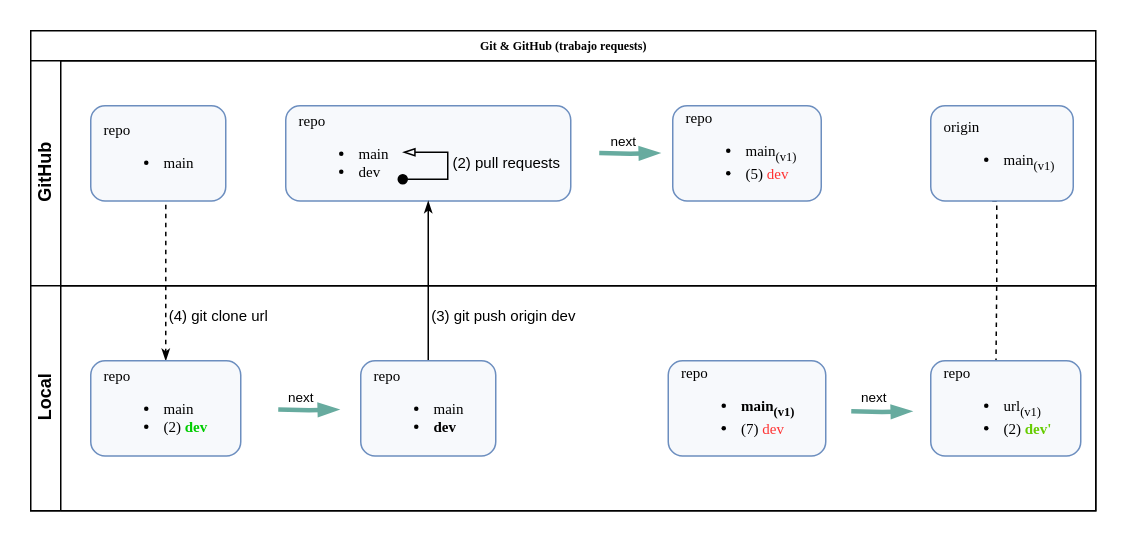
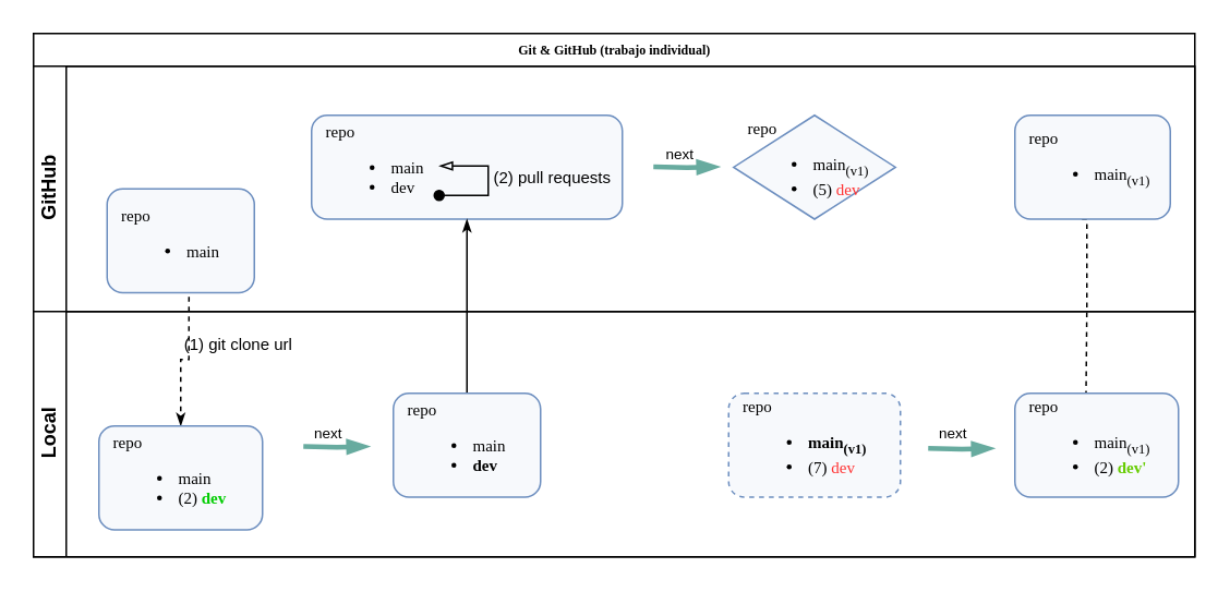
  <mxCell id="0" />
  <mxCell id="1" parent="0" />
- <mxCell id="2" value="Git &amp;amp; GitHub (trabajo requests)" style="swimlane;html=1;childLayout=stackLayout;horizontal=1;startSize=20;horizontalStack=0;rounded=0;shadow=0;labelBackgroundColor=none;strokeWidth=1;fontFamily=Verdana;fontSize=8;align=center;" parent="1" vertex="1"><mxGeometry x="20" y="20" width="710" height="320" as="geometry" /></mxCell>
+ <mxCell id="2" value="Git &amp;amp; GitHub (trabajo individual)" style="swimlane;html=1;childLayout=stackLayout;horizontal=1;startSize=20;horizontalStack=0;rounded=0;shadow=0;labelBackgroundColor=none;strokeWidth=1;fontFamily=Verdana;fontSize=8;align=center;" parent="1" vertex="1"><mxGeometry x="20" y="20" width="710" height="320" as="geometry" /></mxCell>
  <mxCell id="3" style="edgeStyle=orthogonalEdgeStyle;rounded=0;html=1;labelBackgroundColor=none;startArrow=none;startFill=0;startSize=5;endArrow=classicThin;endFill=1;endSize=5;jettySize=auto;orthogonalLoop=1;strokeWidth=1;fontFamily=Verdana;fontSize=8;entryX=0.5;entryY=0;entryDx=0;entryDy=0;exitX=0.556;exitY=0.945;exitDx=0;exitDy=0;exitPerimeter=0;dashed=1;" parent="2" source="6" target="12" edge="1"><mxGeometry relative="1" as="geometry"><mxPoint x="85.0" y="220" as="targetPoint" /><mxPoint x="90" y="120" as="sourcePoint" /></mxGeometry></mxCell>
  <mxCell id="4" value="GitHub" style="swimlane;html=1;startSize=20;horizontal=0;" parent="2" vertex="1"><mxGeometry y="20" width="710" height="150" as="geometry" /></mxCell>
  <mxCell id="5" value="repo&lt;br&gt;&lt;ul&gt;&lt;li&gt;main&lt;/li&gt;&lt;li&gt;dev&lt;/li&gt;&lt;/ul&gt;" style="rounded=1;whiteSpace=wrap;html=1;shadow=0;labelBackgroundColor=none;strokeWidth=1;fontFamily=Verdana;fontSize=10;align=left;spacingLeft=7;fillColor=#F7F9FC;strokeColor=#6c8ebf;" parent="4" vertex="1"><mxGeometry x="170" y="30" width="190" height="63.5" as="geometry" /></mxCell>
- <mxCell id="6" value="repo&lt;br style=&quot;font-size: 10px&quot;&gt;&lt;ul style=&quot;font-size: 10px&quot;&gt;&lt;li style=&quot;font-size: 10px&quot;&gt;&lt;span style=&quot;font-size: 10px&quot;&gt;main&lt;/span&gt;&lt;/li&gt;&lt;/ul&gt;" style="rounded=1;whiteSpace=wrap;html=1;shadow=0;labelBackgroundColor=none;strokeWidth=1;fontFamily=Verdana;fontSize=10;align=left;spacingLeft=7;fillColor=#F7F9FC;strokeColor=#6c8ebf;" parent="4" vertex="1"><mxGeometry x="40" y="30" width="90" height="63.5" as="geometry" /></mxCell>
+ <mxCell id="6" value="repo&lt;br style=&quot;font-size: 10px&quot;&gt;&lt;ul style=&quot;font-size: 10px&quot;&gt;&lt;li style=&quot;font-size: 10px&quot;&gt;&lt;span style=&quot;font-size: 10px&quot;&gt;main&lt;/span&gt;&lt;/li&gt;&lt;/ul&gt;" style="rounded=1;whiteSpace=wrap;html=1;shadow=0;labelBackgroundColor=none;strokeWidth=1;fontFamily=Verdana;fontSize=10;align=left;spacingLeft=7;fillColor=#F7F9FC;strokeColor=#6c8ebf;" parent="4" vertex="1"><mxGeometry x="45" y="75" width="90" height="63.5" as="geometry" /></mxCell>
  <mxCell id="7" value="" style="endArrow=blockThin;html=1;rounded=0;fontSize=10;strokeWidth=1;endFill=0;startArrow=oval;startFill=1;" parent="4" edge="1"><mxGeometry width="50" height="50" relative="1" as="geometry"><mxPoint x="248" y="79" as="sourcePoint" /><mxPoint x="248" y="61" as="targetPoint" /><Array as="points"><mxPoint x="278" y="79" /><mxPoint x="278" y="61" /></Array></mxGeometry></mxCell>
  <mxCell id="8" value="(2) pull requests" style="text;html=1;align=center;verticalAlign=middle;resizable=0;points=[];autosize=1;strokeColor=none;fillColor=none;fontSize=10;" parent="4" vertex="1"><mxGeometry x="272" y="58" width="90" height="20" as="geometry" /></mxCell>
  <mxCell id="9" style="edgeStyle=orthogonalEdgeStyle;rounded=0;orthogonalLoop=1;jettySize=auto;html=1;fontColor=#66CC00;startArrow=none;startFill=0;endArrow=blockThin;endFill=1;startSize=2;endSize=6;strokeColor=#67AB9F;strokeWidth=3;" parent="4" edge="1"><mxGeometry relative="1" as="geometry"><mxPoint x="419.0" y="61.46" as="targetPoint" /><mxPoint x="379" y="61.46" as="sourcePoint" /></mxGeometry></mxCell>
  <mxCell id="10" value="&lt;font style=&quot;font-size: 9px&quot;&gt;next&lt;/font&gt;" style="text;html=1;align=center;verticalAlign=middle;resizable=0;points=[];autosize=1;strokeColor=none;fillColor=none;" vertex="1" parent="4"><mxGeometry x="380" y="43" width="30" height="20" as="geometry" /></mxCell>
  <mxCell id="11" value="Local" style="swimlane;html=1;startSize=20;horizontal=0;" parent="2" vertex="1"><mxGeometry y="170" width="710" height="150" as="geometry" /></mxCell>
- <mxCell id="12" value="repo&lt;br style=&quot;font-size: 10px&quot;&gt;&lt;ul style=&quot;font-size: 10px&quot;&gt;&lt;li style=&quot;font-size: 10px&quot;&gt;&lt;span style=&quot;font-size: 10px&quot;&gt;main&lt;/span&gt;&lt;/li&gt;&lt;li style=&quot;font-size: 10px&quot;&gt;&lt;span style=&quot;font-size: 10px&quot;&gt;(2) &lt;font color=&quot;#00cc00&quot; style=&quot;font-weight: bold&quot;&gt;dev&lt;/font&gt;&lt;/span&gt;&lt;/li&gt;&lt;/ul&gt;" style="rounded=1;whiteSpace=wrap;html=1;shadow=0;labelBackgroundColor=none;strokeWidth=1;fontFamily=Verdana;fontSize=10;align=left;spacingLeft=7;fillColor=#F7F9FC;strokeColor=#6c8ebf;" parent="11" vertex="1"><mxGeometry x="40" y="50" width="100" height="63.5" as="geometry" /></mxCell>
- <mxCell id="13" value="&lt;font style=&quot;font-size: 10px&quot;&gt;(4) git clone url&lt;/font&gt;" style="text;html=1;align=center;verticalAlign=middle;resizable=0;points=[];autosize=1;strokeColor=none;fillColor=none;" parent="11" vertex="1"><mxGeometry x="85" y="10" width="80" height="20" as="geometry" /></mxCell>
- <mxCell id="14" value="&lt;font style=&quot;font-size: 10px&quot;&gt;(3) git push origin dev&lt;/font&gt;" style="text;html=1;align=center;verticalAlign=middle;resizable=0;points=[];autosize=1;strokeColor=none;fillColor=none;" parent="11" vertex="1"><mxGeometry x="260" y="10" width="110" height="20" as="geometry" /></mxCell>
+ <mxCell id="12" value="repo&lt;br style=&quot;font-size: 10px&quot;&gt;&lt;ul style=&quot;font-size: 10px&quot;&gt;&lt;li style=&quot;font-size: 10px&quot;&gt;&lt;span style=&quot;font-size: 10px&quot;&gt;main&lt;/span&gt;&lt;/li&gt;&lt;li style=&quot;font-size: 10px&quot;&gt;&lt;span style=&quot;font-size: 10px&quot;&gt;(2) &lt;font color=&quot;#00cc00&quot; style=&quot;font-weight: bold&quot;&gt;dev&lt;/font&gt;&lt;/span&gt;&lt;/li&gt;&lt;/ul&gt;" style="rounded=1;whiteSpace=wrap;html=1;shadow=0;labelBackgroundColor=none;strokeWidth=1;fontFamily=Verdana;fontSize=10;align=left;spacingLeft=7;fillColor=#F7F9FC;strokeColor=#6c8ebf;" parent="11" vertex="1"><mxGeometry x="40" y="70" width="100" height="63.5" as="geometry" /></mxCell>
+ <mxCell id="13" value="&lt;font style=&quot;font-size: 10px&quot;&gt;(1) git clone url&lt;/font&gt;" style="text;html=1;align=center;verticalAlign=middle;resizable=0;points=[];autosize=1;strokeColor=none;fillColor=none;" parent="11" vertex="1"><mxGeometry x="85" y="10" width="80" height="20" as="geometry" /></mxCell>
  <mxCell id="15" style="edgeStyle=orthogonalEdgeStyle;rounded=0;orthogonalLoop=1;jettySize=auto;html=1;fontColor=#66CC00;startArrow=none;startFill=0;endArrow=blockThin;endFill=1;startSize=2;endSize=6;strokeColor=#67AB9F;strokeWidth=3;" parent="11" edge="1"><mxGeometry relative="1" as="geometry"><mxPoint x="205.0" y="82.46" as="targetPoint" /><mxPoint x="165" y="82.46" as="sourcePoint" /></mxGeometry></mxCell>
  <mxCell id="16" style="edgeStyle=orthogonalEdgeStyle;rounded=0;orthogonalLoop=1;jettySize=auto;html=1;fontColor=#66CC00;startArrow=none;startFill=0;endArrow=blockThin;endFill=1;startSize=2;endSize=6;strokeColor=#67AB9F;strokeWidth=3;" parent="11" edge="1"><mxGeometry relative="1" as="geometry"><mxPoint x="587.0" y="83.7" as="targetPoint" /><mxPoint x="547" y="83.7" as="sourcePoint" /></mxGeometry></mxCell>
  <mxCell id="17" value="&lt;font style=&quot;font-size: 9px&quot;&gt;next&lt;/font&gt;" style="text;html=1;align=center;verticalAlign=middle;resizable=0;points=[];autosize=1;strokeColor=none;fillColor=none;" vertex="1" parent="11"><mxGeometry x="165" y="64" width="30" height="20" as="geometry" /></mxCell>
  <mxCell id="18" value="&lt;font style=&quot;font-size: 9px&quot;&gt;next&lt;/font&gt;" style="text;html=1;align=center;verticalAlign=middle;resizable=0;points=[];autosize=1;strokeColor=none;fillColor=none;" vertex="1" parent="11"><mxGeometry x="547" y="64" width="30" height="20" as="geometry" /></mxCell>
  <mxCell id="19" style="edgeStyle=orthogonalEdgeStyle;rounded=0;html=1;labelBackgroundColor=none;startArrow=classicThin;startFill=1;startSize=5;endArrow=none;endFill=0;endSize=5;jettySize=auto;orthogonalLoop=1;strokeWidth=1;fontFamily=Verdana;fontSize=8;entryX=0.5;entryY=0;entryDx=0;entryDy=0;" parent="1" source="5" target="20" edge="1"><mxGeometry relative="1" as="geometry"><mxPoint x="105" y="170" as="targetPoint" /></mxGeometry></mxCell>
  <mxCell id="20" value="repo&lt;br style=&quot;font-size: 10px&quot;&gt;&lt;ul style=&quot;font-size: 10px&quot;&gt;&lt;li style=&quot;font-size: 10px&quot;&gt;&lt;span style=&quot;font-size: 10px&quot;&gt;main&lt;/span&gt;&lt;/li&gt;&lt;li style=&quot;font-size: 10px&quot;&gt;&lt;span style=&quot;font-size: 10px&quot;&gt;&lt;b&gt;dev&lt;/b&gt;&lt;/span&gt;&lt;/li&gt;&lt;/ul&gt;" style="rounded=1;whiteSpace=wrap;html=1;shadow=0;labelBackgroundColor=none;strokeWidth=1;fontFamily=Verdana;fontSize=10;align=left;spacingLeft=7;fillColor=#F7F9FC;strokeColor=#6c8ebf;" parent="1" vertex="1"><mxGeometry x="240" y="240" width="90" height="63.5" as="geometry" /></mxCell>
- <mxCell id="21" value="repo&lt;br style=&quot;font-size: 10px&quot;&gt;&lt;ul style=&quot;font-size: 10px&quot;&gt;&lt;li style=&quot;font-size: 10px&quot;&gt;&lt;span style=&quot;font-size: 10px&quot;&gt;&lt;b&gt;main&lt;sub&gt;(v1)&lt;/sub&gt;&lt;/b&gt;&lt;/span&gt;&lt;/li&gt;&lt;li&gt;(7)&lt;font color=&quot;#ff3333&quot;&gt;&amp;nbsp;dev&lt;/font&gt;&lt;/li&gt;&lt;/ul&gt;" style="rounded=1;whiteSpace=wrap;html=1;shadow=0;labelBackgroundColor=none;strokeWidth=1;fontFamily=Verdana;fontSize=10;align=left;spacingLeft=7;fillColor=#F7F9FC;strokeColor=#6c8ebf;" parent="1" vertex="1"><mxGeometry x="445" y="240" width="105" height="63.5" as="geometry" /></mxCell>
- <mxCell id="22" value="repo&lt;br&gt;&lt;ul&gt;&lt;li&gt;main&lt;sub&gt;(v1)&lt;/sub&gt;&lt;/li&gt;&lt;li&gt;(5)&lt;font color=&quot;#ff3333&quot;&gt; dev&lt;/font&gt;&lt;/li&gt;&lt;/ul&gt;" style="rounded=1;whiteSpace=wrap;html=1;shadow=0;labelBackgroundColor=none;strokeWidth=1;fontFamily=Verdana;fontSize=10;align=left;spacingLeft=7;fillColor=#F7F9FC;strokeColor=#6c8ebf;" parent="1" vertex="1"><mxGeometry x="448" y="70" width="99" height="63.5" as="geometry" /></mxCell>
+ <mxCell id="21" value="repo&lt;br style=&quot;font-size: 10px&quot;&gt;&lt;ul style=&quot;font-size: 10px&quot;&gt;&lt;li style=&quot;font-size: 10px&quot;&gt;&lt;span style=&quot;font-size: 10px&quot;&gt;&lt;b&gt;main&lt;sub&gt;(v1)&lt;/sub&gt;&lt;/b&gt;&lt;/span&gt;&lt;/li&gt;&lt;li&gt;(7)&lt;font color=&quot;#ff3333&quot;&gt;&amp;nbsp;dev&lt;/font&gt;&lt;/li&gt;&lt;/ul&gt;" style="rounded=1;whiteSpace=wrap;html=1;shadow=0;labelBackgroundColor=none;strokeWidth=1;fontFamily=Verdana;fontSize=10;align=left;spacingLeft=7;fillColor=#F7F9FC;strokeColor=#6c8ebf;dashed=1;" parent="1" vertex="1"><mxGeometry x="445" y="240" width="105" height="63.5" as="geometry" /></mxCell>
+ <mxCell id="22" value="repo&lt;br&gt;&lt;ul&gt;&lt;li&gt;main&lt;sub&gt;(v1)&lt;/sub&gt;&lt;/li&gt;&lt;li&gt;(5)&lt;font color=&quot;#ff3333&quot;&gt; dev&lt;/font&gt;&lt;/li&gt;&lt;/ul&gt;" style="rhombus;whiteSpace=wrap;html=1;shadow=0;labelBackgroundColor=none;strokeWidth=1;fontFamily=Verdana;fontSize=10;align=left;spacingLeft=7;fillColor=#F7F9FC;strokeColor=#6c8ebf;" parent="1" vertex="1"><mxGeometry x="448" y="70" width="99" height="63.5" as="geometry" /></mxCell>
  <mxCell id="23" style="edgeStyle=orthogonalEdgeStyle;rounded=0;html=1;labelBackgroundColor=none;startArrow=none;startFill=0;startSize=5;endArrow=none;endFill=0;endSize=5;jettySize=auto;orthogonalLoop=1;strokeWidth=1;fontFamily=Verdana;fontSize=8;entryX=0.5;entryY=0;entryDx=0;entryDy=0;dashed=1;" parent="1" edge="1"><mxGeometry relative="1" as="geometry"><mxPoint x="663.5" y="240" as="targetPoint" /><mxPoint x="661" y="133.5" as="sourcePoint" /><Array as="points"><mxPoint x="664" y="134" /><mxPoint x="664" y="187" /></Array></mxGeometry></mxCell>
- <mxCell id="24" value="repo&lt;br style=&quot;font-size: 10px&quot;&gt;&lt;ul style=&quot;font-size: 10px&quot;&gt;&lt;li style=&quot;font-size: 10px&quot;&gt;&lt;span style=&quot;font-size: 10px&quot;&gt;url&lt;sub&gt;(v1)&lt;/sub&gt;&lt;/span&gt;&lt;/li&gt;&lt;li&gt;(2)&lt;font color=&quot;#ff3333&quot;&gt;&amp;nbsp;&lt;/font&gt;&lt;b&gt;&lt;font color=&quot;#66cc00&quot;&gt;dev'&lt;/font&gt;&lt;/b&gt;&lt;/li&gt;&lt;/ul&gt;" style="rounded=1;whiteSpace=wrap;html=1;shadow=0;labelBackgroundColor=none;strokeWidth=1;fontFamily=Verdana;fontSize=10;align=left;spacingLeft=7;fillColor=#F7F9FC;strokeColor=#6c8ebf;" parent="1" vertex="1"><mxGeometry x="620" y="240" width="100" height="63.5" as="geometry" /></mxCell>
- <mxCell id="25" value="origin&lt;br&gt;&lt;ul&gt;&lt;li&gt;main&lt;sub&gt;(v1)&lt;/sub&gt;&lt;/li&gt;&lt;/ul&gt;" style="rounded=1;whiteSpace=wrap;html=1;shadow=0;labelBackgroundColor=none;strokeWidth=1;fontFamily=Verdana;fontSize=10;align=left;spacingLeft=7;fillColor=#F7F9FC;strokeColor=#6c8ebf;" parent="1" vertex="1"><mxGeometry x="620" y="70" width="95" height="63.5" as="geometry" /></mxCell>
+ <mxCell id="24" value="repo&lt;br style=&quot;font-size: 10px&quot;&gt;&lt;ul style=&quot;font-size: 10px&quot;&gt;&lt;li style=&quot;font-size: 10px&quot;&gt;&lt;span style=&quot;font-size: 10px&quot;&gt;main&lt;sub&gt;(v1)&lt;/sub&gt;&lt;/span&gt;&lt;/li&gt;&lt;li&gt;(2)&lt;font color=&quot;#ff3333&quot;&gt;&amp;nbsp;&lt;/font&gt;&lt;b&gt;&lt;font color=&quot;#66cc00&quot;&gt;dev'&lt;/font&gt;&lt;/b&gt;&lt;/li&gt;&lt;/ul&gt;" style="rounded=1;whiteSpace=wrap;html=1;shadow=0;labelBackgroundColor=none;strokeWidth=1;fontFamily=Verdana;fontSize=10;align=left;spacingLeft=7;fillColor=#F7F9FC;strokeColor=#6c8ebf;" parent="1" vertex="1"><mxGeometry x="620" y="240" width="100" height="63.5" as="geometry" /></mxCell>
+ <mxCell id="25" value="repo&lt;br&gt;&lt;ul&gt;&lt;li&gt;main&lt;sub&gt;(v1)&lt;/sub&gt;&lt;/li&gt;&lt;/ul&gt;" style="rounded=1;whiteSpace=wrap;html=1;shadow=0;labelBackgroundColor=none;strokeWidth=1;fontFamily=Verdana;fontSize=10;align=left;spacingLeft=7;fillColor=#F7F9FC;strokeColor=#6c8ebf;" parent="1" vertex="1"><mxGeometry x="620" y="70" width="95" height="63.5" as="geometry" /></mxCell>
